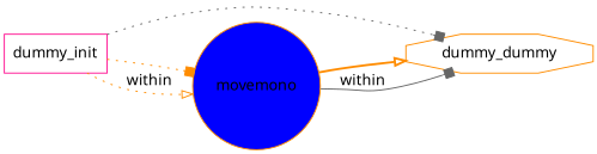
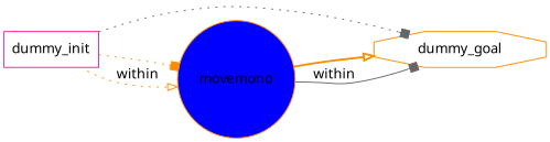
  digraph {
    rankdir=LR
    fontname="Noto Sans"
    node [fillcolor=white style=filled color=darkorange fontname="Noto Sans"]
    edge [color=darkorange style=dotted arrowhead=box fontname="Noto Sans"]
    n1 [label=dummy_init color=deeppink shape=box]
-   n2 [label=dummy_dummy shape=octagon]
+   n2 [label=dummy_goal shape=octagon]
    n3 [fillcolor=blue label=movemono shape=circle]
    n1 -> n2 [color=gray40]
    n1 -> n3
    n1 -> n3 [label=within arrowhead=onormal]
    n3 -> n2 [style=bold arrowhead=onormal]
    n3 -> n2 [color=gray40 label=within style=solid]
  }
